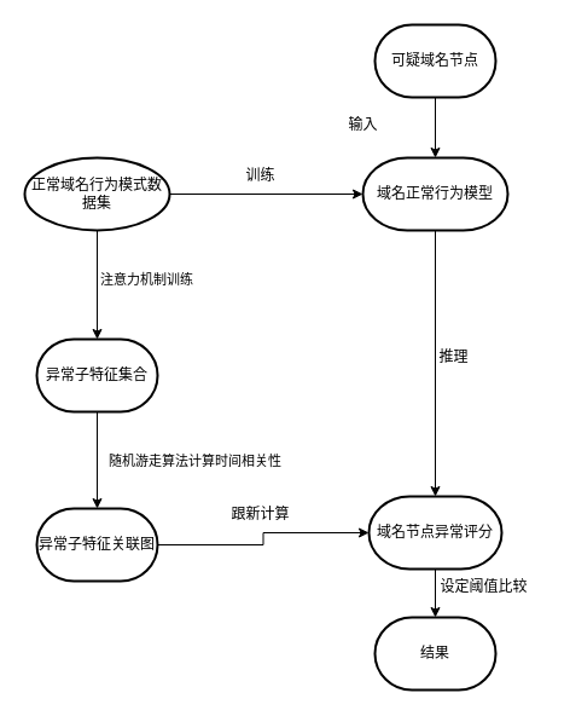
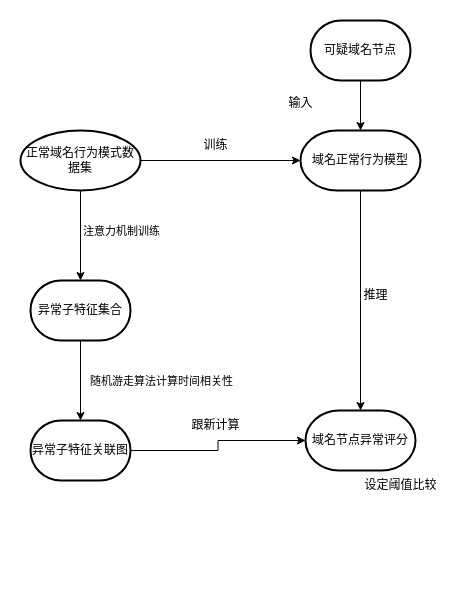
  <mxCell id="0" />
  <mxCell id="1" parent="0" />
  <mxCell id="2" value="" style="edgeStyle=orthogonalEdgeStyle;rounded=0;orthogonalLoop=1;jettySize=auto;html=1;" edge="1" parent="1" source="3" target="11"><mxGeometry relative="1" as="geometry" /></mxCell>
  <mxCell id="3" value="域名正常行为模型" style="strokeWidth=2;html=1;shape=mxgraph.flowchart.terminator;whiteSpace=wrap;" vertex="1" parent="1"><mxGeometry x="300" y="130" width="120" height="60" as="geometry" /></mxCell>
  <mxCell id="4" value="" style="edgeStyle=orthogonalEdgeStyle;rounded=0;orthogonalLoop=1;jettySize=auto;html=1;" edge="1" parent="1" source="5" target="3"><mxGeometry relative="1" as="geometry" /></mxCell>
  <mxCell id="5" value="可疑域名节点" style="strokeWidth=2;html=1;shape=mxgraph.flowchart.terminator;whiteSpace=wrap;" vertex="1" parent="1"><mxGeometry x="310" y="20" width="100" height="60" as="geometry" /></mxCell>
  <mxCell id="6" value="" style="edgeStyle=orthogonalEdgeStyle;rounded=0;orthogonalLoop=1;jettySize=auto;html=1;" edge="1" parent="1" source="8" target="12"><mxGeometry relative="1" as="geometry" /></mxCell>
  <mxCell id="7" value="注意力机制训练" style="edgeLabel;html=1;align=center;verticalAlign=middle;resizable=0;points=[];" vertex="1" connectable="0" parent="6"><mxGeometry x="-0.244" y="4" relative="1" as="geometry"><mxPoint x="36" y="6" as="offset" /></mxGeometry></mxCell>
  <mxCell id="8" value="正常域名行为模式数据集" style="strokeWidth=2;html=1;shape=mxgraph.flowchart.start_1;whiteSpace=wrap;" vertex="1" parent="1"><mxGeometry x="20" y="130" width="120" height="60" as="geometry" /></mxCell>
  <mxCell id="9" style="edgeStyle=orthogonalEdgeStyle;rounded=0;orthogonalLoop=1;jettySize=auto;html=1;entryX=0;entryY=0.5;entryDx=0;entryDy=0;entryPerimeter=0;" edge="1" parent="1" source="8" target="3"><mxGeometry relative="1" as="geometry" /></mxCell>
- <mxCell id="10" value="" style="edgeStyle=orthogonalEdgeStyle;rounded=0;orthogonalLoop=1;jettySize=auto;html=1;" edge="1" parent="1" source="11" target="21"><mxGeometry relative="1" as="geometry" /></mxCell>
  <mxCell id="11" value="域名节点异常评分" style="strokeWidth=2;html=1;shape=mxgraph.flowchart.terminator;whiteSpace=wrap;" vertex="1" parent="1"><mxGeometry x="305" y="410" width="110" height="60" as="geometry" /></mxCell>
  <mxCell id="12" value="异常子特征集合" style="strokeWidth=2;html=1;shape=mxgraph.flowchart.terminator;whiteSpace=wrap;" vertex="1" parent="1"><mxGeometry x="30" y="280" width="100" height="60" as="geometry" /></mxCell>
  <mxCell id="13" value="异常子特征关联图" style="strokeWidth=2;html=1;shape=mxgraph.flowchart.terminator;whiteSpace=wrap;" vertex="1" parent="1"><mxGeometry x="30" y="420" width="100" height="60" as="geometry" /></mxCell>
  <mxCell id="14" style="edgeStyle=orthogonalEdgeStyle;rounded=0;orthogonalLoop=1;jettySize=auto;html=1;entryX=0;entryY=0.5;entryDx=0;entryDy=0;entryPerimeter=0;" edge="1" parent="1" source="13" target="11"><mxGeometry relative="1" as="geometry" /></mxCell>
  <mxCell id="15" style="edgeStyle=orthogonalEdgeStyle;rounded=0;orthogonalLoop=1;jettySize=auto;html=1;exitX=0.5;exitY=1;exitDx=0;exitDy=0;exitPerimeter=0;entryX=0.5;entryY=0;entryDx=0;entryDy=0;entryPerimeter=0;" edge="1" parent="1" source="12" target="13"><mxGeometry relative="1" as="geometry" /></mxCell>
  <mxCell id="16" value="随机游走算法计算时间相关性" style="edgeLabel;html=1;align=center;verticalAlign=middle;resizable=0;points=[];" vertex="1" connectable="0" parent="15"><mxGeometry y="5" relative="1" as="geometry"><mxPoint x="75" as="offset" /></mxGeometry></mxCell>
  <mxCell id="17" value="训练" style="text;html=1;align=center;verticalAlign=middle;resizable=0;points=[];autosize=1;strokeColor=none;fillColor=none;" vertex="1" parent="1"><mxGeometry x="190" y="130" width="50" height="30" as="geometry" /></mxCell>
  <mxCell id="18" value="跟新计算" style="text;html=1;align=center;verticalAlign=middle;resizable=0;points=[];autosize=1;strokeColor=none;fillColor=none;" vertex="1" parent="1"><mxGeometry x="180" y="410" width="70" height="30" as="geometry" /></mxCell>
  <mxCell id="19" value="输入" style="text;html=1;align=center;verticalAlign=middle;resizable=0;points=[];autosize=1;strokeColor=none;fillColor=none;" vertex="1" parent="1"><mxGeometry x="275" y="88" width="50" height="30" as="geometry" /></mxCell>
  <mxCell id="20" value="推理" style="text;html=1;align=center;verticalAlign=middle;resizable=0;points=[];autosize=1;strokeColor=none;fillColor=none;" vertex="1" parent="1"><mxGeometry x="350" y="280" width="50" height="30" as="geometry" /></mxCell>
- <mxCell id="21" value="结果" style="strokeWidth=2;html=1;shape=mxgraph.flowchart.terminator;whiteSpace=wrap;" vertex="1" parent="1"><mxGeometry x="310" y="510" width="100" height="60" as="geometry" /></mxCell>
  <mxCell id="22" value="设定阈值比较" style="text;html=1;align=center;verticalAlign=middle;resizable=0;points=[];autosize=1;strokeColor=none;fillColor=none;" vertex="1" parent="1"><mxGeometry x="350" y="470" width="100" height="30" as="geometry" /></mxCell>
